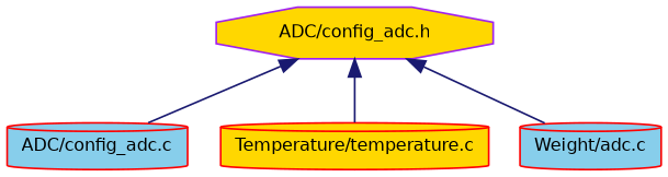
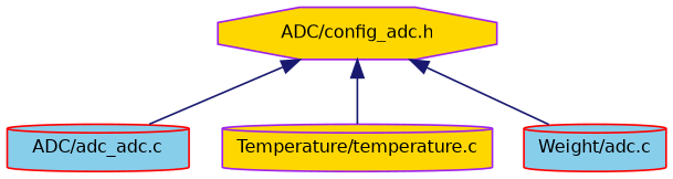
  digraph {
    node [color=purple fillcolor=gold fontname=Helvetica fontsize=10 shape=cylinder style=filled]
    edge [color=midnightblue dir=back fontname=Helvetica fontsize=10 labelfontname=Helvetica labelfontsize=10 style=solid]
    n1 [fontcolor=black height=0.2 label="ADC/config_adc.h" shape=octagon width=0.4]
-   n2 [color=red fillcolor=skyblue height=0.2 label="ADC/config_adc.c" width=0.4]
-   n3 [color=red height=0.2 label="Temperature/temperature.c" width=0.4]
+   n2 [color=red fillcolor=skyblue height=0.2 label="ADC/adc_adc.c" width=0.4]
+   n3 [height=0.2 label="Temperature/temperature.c" width=0.4]
    n4 [color=red fillcolor=skyblue height=0.2 label="Weight/adc.c" width=0.4]
    n1 -> n2
    n1 -> n3
    n1 -> n4
  }
